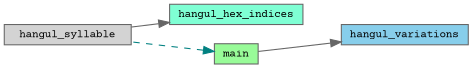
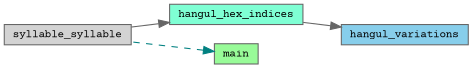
  digraph {
    fontname="Courier Prime"
    rankdir=RL
    node [color=grey40 fontname="Courier Prime" fontsize=10 shape=box style=filled]
    edge [color=gray40 dir=back fontname="Courier Prime" fontsize=10 labelfontname=Helvetica labelfontsize=10 style=solid]
    n1 [color=gray40 fillcolor=skyblue fontcolor=black height=0.2 label=hangul_variations width=0.4]
    n2 [fillcolor=aquamarine height=0.2 label=hangul_hex_indices width=0.4]
-   n3 [fillcolor=lightgrey height=0.2 label=hangul_syllable width=0.4]
+   n3 [fillcolor=lightgrey height=0.2 label=syllable_syllable width=0.4]
    n4 [fillcolor=palegreen height=0.2 label=main width=0.4]
-   n1 -> n4
+   n1 -> n2
    n2 -> n3
    n4 -> n3 [color=teal style=dashed]
  }
